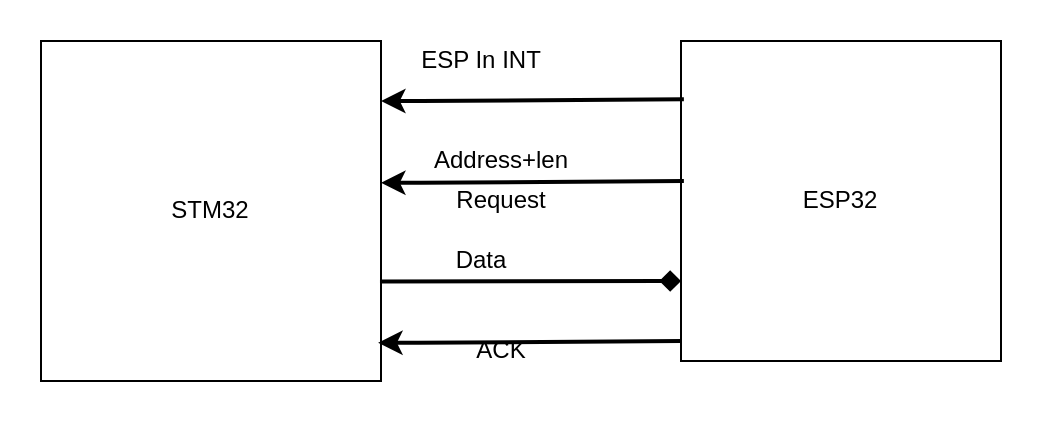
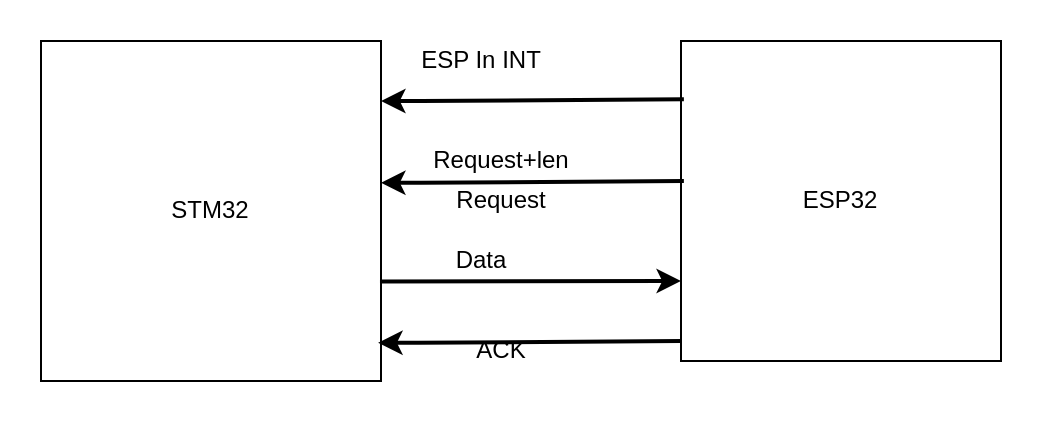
  <mxCell id="0" />
  <mxCell id="1" parent="0" />
  <mxCell id="2" value="STM32" style="whiteSpace=wrap;html=1;aspect=fixed;" vertex="1" parent="1"><mxGeometry x="20" y="20" width="170" height="170" as="geometry" /></mxCell>
  <mxCell id="3" value="ESP32" style="whiteSpace=wrap;html=1;aspect=fixed;" vertex="1" parent="1"><mxGeometry x="340" y="20" width="160" height="160" as="geometry" /></mxCell>
  <mxCell id="4" value="" style="endArrow=classic;html=1;rounded=0;exitX=0.009;exitY=0.182;exitDx=0;exitDy=0;exitPerimeter=0;strokeWidth=2;" edge="1" parent="1" source="3"><mxGeometry width="50" height="50" relative="1" as="geometry"><mxPoint x="250" y="100" as="sourcePoint" /><mxPoint x="190" y="50" as="targetPoint" /><Array as="points"><mxPoint x="210" y="50" /></Array></mxGeometry></mxCell>
  <mxCell id="5" value="ESP In INT" style="text;html=1;align=center;verticalAlign=middle;resizable=0;points=[];autosize=1;strokeColor=none;fillColor=none;" vertex="1" parent="1"><mxGeometry x="200" y="20" width="80" height="20" as="geometry" /></mxCell>
  <mxCell id="6" value="" style="endArrow=classic;html=1;rounded=0;exitX=0.009;exitY=0.182;exitDx=0;exitDy=0;exitPerimeter=0;strokeWidth=2;" edge="1" parent="1"><mxGeometry width="50" height="50" relative="1" as="geometry"><mxPoint x="341.44" y="90" as="sourcePoint" /><mxPoint x="190" y="90.88" as="targetPoint" /><Array as="points"><mxPoint x="210" y="90.88" /></Array></mxGeometry></mxCell>
- <mxCell id="7" value="Address+len" style="text;html=1;align=center;verticalAlign=middle;resizable=0;points=[];autosize=1;strokeColor=none;fillColor=none;" vertex="1" parent="1"><mxGeometry x="210" y="70" width="80" height="20" as="geometry" /></mxCell>
+ <mxCell id="7" value="Request+len" style="text;html=1;align=center;verticalAlign=middle;resizable=0;points=[];autosize=1;strokeColor=none;fillColor=none;" vertex="1" parent="1"><mxGeometry x="210" y="70" width="80" height="20" as="geometry" /></mxCell>
  <mxCell id="8" value="Request" style="text;html=1;align=center;verticalAlign=middle;resizable=0;points=[];autosize=1;strokeColor=none;fillColor=none;" vertex="1" parent="1"><mxGeometry x="220" y="90" width="60" height="20" as="geometry" /></mxCell>
- <mxCell id="9" value="" style="endArrow=diamond;html=1;rounded=0;exitX=0.997;exitY=0.707;exitDx=0;exitDy=0;exitPerimeter=0;strokeWidth=2;entryX=0;entryY=0.75;entryDx=0;entryDy=0;" edge="1" parent="1" source="2" target="3"><mxGeometry width="50" height="50" relative="1" as="geometry"><mxPoint x="341.44" y="140" as="sourcePoint" /><mxPoint x="190" y="140.88" as="targetPoint" /><Array as="points" /></mxGeometry></mxCell>
+ <mxCell id="9" value="" style="endArrow=classic;html=1;rounded=0;exitX=0.997;exitY=0.707;exitDx=0;exitDy=0;exitPerimeter=0;strokeWidth=2;entryX=0;entryY=0.75;entryDx=0;entryDy=0;" edge="1" parent="1" source="2" target="3"><mxGeometry width="50" height="50" relative="1" as="geometry"><mxPoint x="341.44" y="140" as="sourcePoint" /><mxPoint x="190" y="140.88" as="targetPoint" /><Array as="points" /></mxGeometry></mxCell>
  <mxCell id="10" value="Data" style="text;html=1;align=center;verticalAlign=middle;resizable=0;points=[];autosize=1;strokeColor=none;fillColor=none;" vertex="1" parent="1"><mxGeometry x="220" y="120" width="40" height="20" as="geometry" /></mxCell>
  <mxCell id="11" value="" style="endArrow=classic;html=1;rounded=0;exitX=0.009;exitY=0.182;exitDx=0;exitDy=0;exitPerimeter=0;strokeWidth=2;" edge="1" parent="1"><mxGeometry width="50" height="50" relative="1" as="geometry"><mxPoint x="340" y="170" as="sourcePoint" /><mxPoint x="188.56" y="170.88" as="targetPoint" /><Array as="points"><mxPoint x="208.56" y="170.88" /></Array></mxGeometry></mxCell>
  <mxCell id="12" value="ACK" style="text;html=1;align=center;verticalAlign=middle;resizable=0;points=[];autosize=1;strokeColor=none;fillColor=none;" vertex="1" parent="1"><mxGeometry x="230" y="165" width="40" height="20" as="geometry" /></mxCell>
